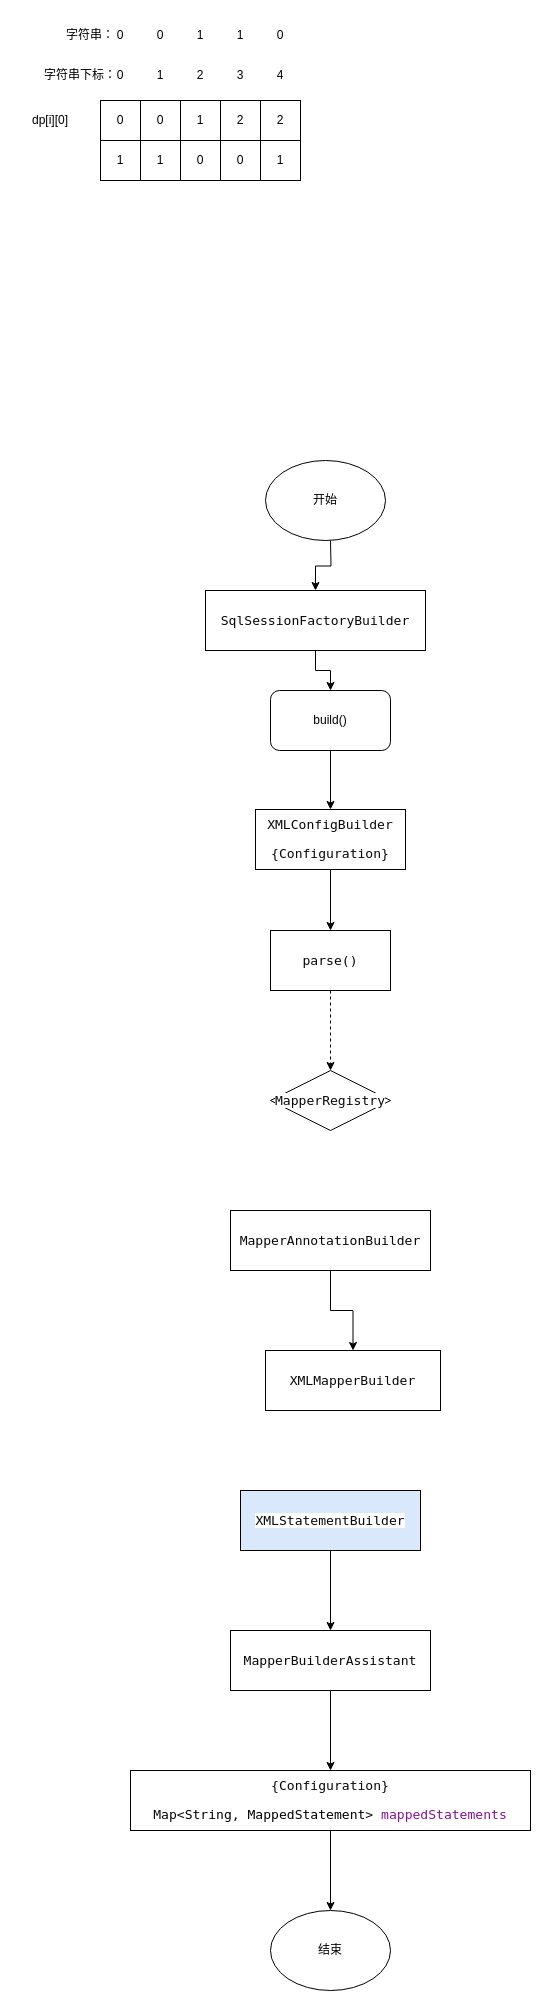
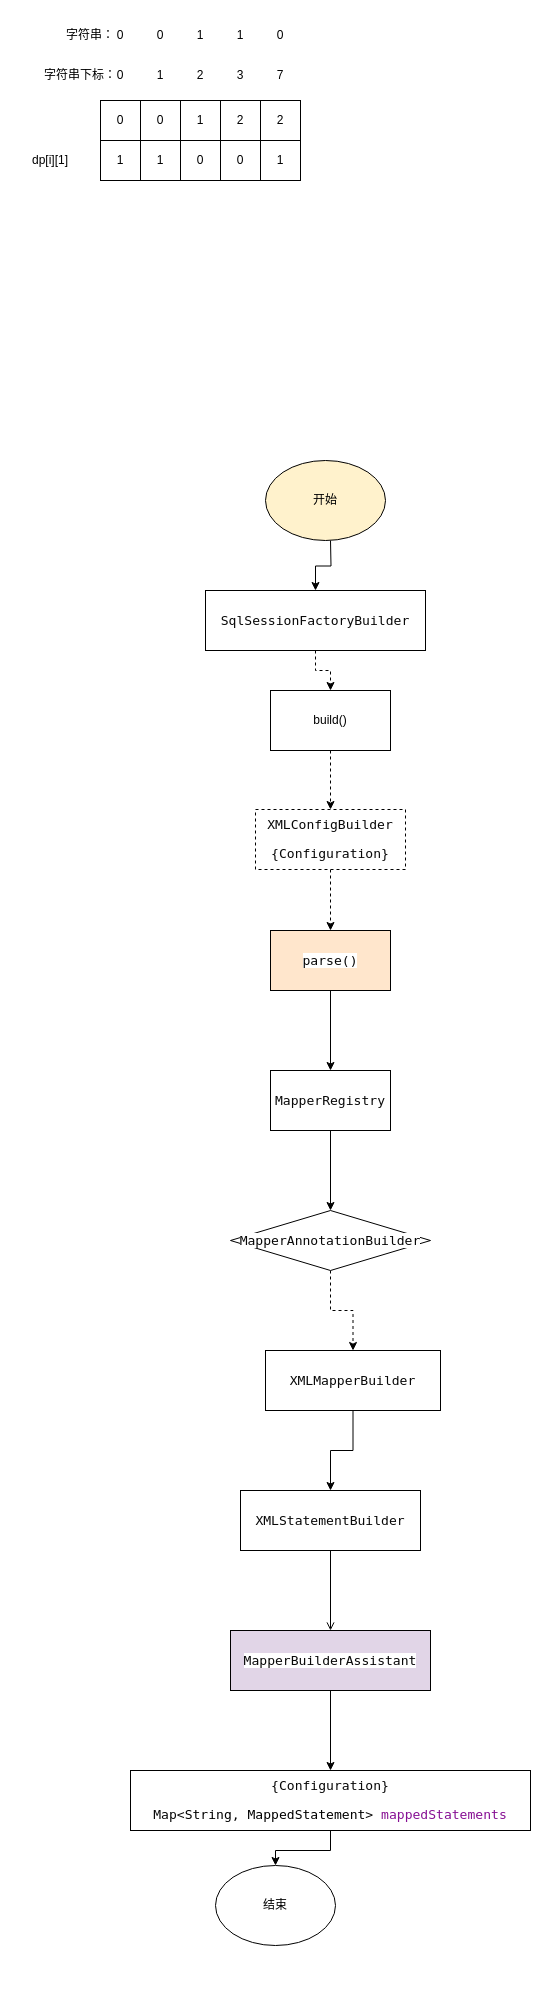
  <mxCell id="0" />
  <mxCell id="1" parent="0" />
  <mxCell id="2" value="0" style="rounded=0;whiteSpace=wrap;html=1;" parent="1" vertex="1"><mxGeometry x="100" y="100" width="40" height="40" as="geometry" /></mxCell>
  <mxCell id="3" value="0" style="rounded=0;whiteSpace=wrap;html=1;" parent="1" vertex="1"><mxGeometry x="140" y="100" width="40" height="40" as="geometry" /></mxCell>
  <mxCell id="4" value="1" style="rounded=0;whiteSpace=wrap;html=1;" parent="1" vertex="1"><mxGeometry x="180" y="100" width="40" height="40" as="geometry" /></mxCell>
  <mxCell id="5" value="2" style="rounded=0;whiteSpace=wrap;html=1;" parent="1" vertex="1"><mxGeometry x="220" y="100" width="40" height="40" as="geometry" /></mxCell>
  <mxCell id="6" value="1" style="rounded=0;whiteSpace=wrap;html=1;" parent="1" vertex="1"><mxGeometry x="100" y="140" width="40" height="40" as="geometry" /></mxCell>
  <mxCell id="7" value="1" style="rounded=0;whiteSpace=wrap;html=1;" parent="1" vertex="1"><mxGeometry x="140" y="140" width="40" height="40" as="geometry" /></mxCell>
  <mxCell id="8" value="0" style="rounded=0;whiteSpace=wrap;html=1;" parent="1" vertex="1"><mxGeometry x="180" y="140" width="40" height="40" as="geometry" /></mxCell>
- <mxCell id="9" value="dp[i][0]" style="text;html=1;strokeColor=none;fillColor=none;align=center;verticalAlign=middle;whiteSpace=wrap;rounded=0;" parent="1" vertex="1"><mxGeometry x="20" y="105" width="60" height="30" as="geometry" /></mxCell>
  <mxCell id="10" value="0" style="text;html=1;strokeColor=none;fillColor=none;align=center;verticalAlign=middle;whiteSpace=wrap;rounded=0;" parent="1" vertex="1"><mxGeometry x="90" y="60" width="60" height="30" as="geometry" /></mxCell>
  <mxCell id="11" value="1" style="text;html=1;strokeColor=none;fillColor=none;align=center;verticalAlign=middle;whiteSpace=wrap;rounded=0;" parent="1" vertex="1"><mxGeometry x="130" y="60" width="60" height="30" as="geometry" /></mxCell>
  <mxCell id="12" value="2" style="text;html=1;strokeColor=none;fillColor=none;align=center;verticalAlign=middle;whiteSpace=wrap;rounded=0;" parent="1" vertex="1"><mxGeometry x="170" y="60" width="60" height="30" as="geometry" /></mxCell>
  <mxCell id="13" value="3" style="text;html=1;strokeColor=none;fillColor=none;align=center;verticalAlign=middle;whiteSpace=wrap;rounded=0;" parent="1" vertex="1"><mxGeometry x="210" y="60" width="60" height="30" as="geometry" /></mxCell>
  <mxCell id="14" value="1" style="rounded=0;whiteSpace=wrap;html=1;" parent="1" vertex="1"><mxGeometry x="260" y="140" width="40" height="40" as="geometry" /></mxCell>
  <mxCell id="15" value="0" style="rounded=0;whiteSpace=wrap;html=1;" parent="1" vertex="1"><mxGeometry x="220" y="140" width="40" height="40" as="geometry" /></mxCell>
- <mxCell id="16" value="4" style="text;html=1;strokeColor=none;fillColor=none;align=center;verticalAlign=middle;whiteSpace=wrap;rounded=0;" parent="1" vertex="1"><mxGeometry x="250" y="60" width="60" height="30" as="geometry" /></mxCell>
+ <mxCell id="16" value="7" style="text;html=1;strokeColor=none;fillColor=none;align=center;verticalAlign=middle;whiteSpace=wrap;rounded=0;" parent="1" vertex="1"><mxGeometry x="250" y="60" width="60" height="30" as="geometry" /></mxCell>
  <mxCell id="17" value="2" style="rounded=0;whiteSpace=wrap;html=1;" parent="1" vertex="1"><mxGeometry x="260" y="100" width="40" height="40" as="geometry" /></mxCell>
+ <mxCell id="18" value="dp[i][1]" style="text;html=1;strokeColor=none;fillColor=none;align=center;verticalAlign=middle;whiteSpace=wrap;rounded=0;" parent="1" vertex="1"><mxGeometry x="20" y="145" width="60" height="30" as="geometry" /></mxCell>
  <mxCell id="19" value="字符串下标：" style="text;html=1;strokeColor=none;fillColor=none;align=center;verticalAlign=middle;whiteSpace=wrap;rounded=0;" parent="1" vertex="1"><mxGeometry x="40" y="60" width="80" height="30" as="geometry" /></mxCell>
  <mxCell id="20" value="字符串：" style="text;html=1;strokeColor=none;fillColor=none;align=center;verticalAlign=middle;whiteSpace=wrap;rounded=0;" parent="1" vertex="1"><mxGeometry x="50" y="20" width="80" height="30" as="geometry" /></mxCell>
  <mxCell id="21" value="0" style="text;html=1;strokeColor=none;fillColor=none;align=center;verticalAlign=middle;whiteSpace=wrap;rounded=0;" parent="1" vertex="1"><mxGeometry x="90" y="20" width="60" height="30" as="geometry" /></mxCell>
  <mxCell id="22" value="0" style="text;html=1;strokeColor=none;fillColor=none;align=center;verticalAlign=middle;whiteSpace=wrap;rounded=0;" parent="1" vertex="1"><mxGeometry x="130" y="20" width="60" height="30" as="geometry" /></mxCell>
  <mxCell id="23" value="1" style="text;html=1;strokeColor=none;fillColor=none;align=center;verticalAlign=middle;whiteSpace=wrap;rounded=0;" parent="1" vertex="1"><mxGeometry x="170" y="20" width="60" height="30" as="geometry" /></mxCell>
  <mxCell id="24" value="1" style="text;html=1;strokeColor=none;fillColor=none;align=center;verticalAlign=middle;whiteSpace=wrap;rounded=0;" parent="1" vertex="1"><mxGeometry x="210" y="20" width="60" height="30" as="geometry" /></mxCell>
  <mxCell id="25" value="0" style="text;html=1;strokeColor=none;fillColor=none;align=center;verticalAlign=middle;whiteSpace=wrap;rounded=0;" parent="1" vertex="1"><mxGeometry x="250" y="20" width="60" height="30" as="geometry" /></mxCell>
  <mxCell id="26" value="" style="edgeStyle=orthogonalEdgeStyle;rounded=0;orthogonalLoop=1;jettySize=auto;html=1;" edge="1" parent="1" target="28"><mxGeometry relative="1" as="geometry"><mxPoint x="330" y="540" as="sourcePoint" /></mxGeometry></mxCell>
- <mxCell id="27" value="" style="edgeStyle=orthogonalEdgeStyle;rounded=0;orthogonalLoop=1;jettySize=auto;html=1;" edge="1" parent="1" source="28" target="30"><mxGeometry relative="1" as="geometry" /></mxCell>
+ <mxCell id="27" value="" style="edgeStyle=orthogonalEdgeStyle;rounded=0;orthogonalLoop=1;jettySize=auto;html=1;dashed=1;" edge="1" parent="1" source="28" target="30"><mxGeometry relative="1" as="geometry" /></mxCell>
  <mxCell id="28" value="&lt;div style=&quot;background-color:#ffffff;color:#080808&quot;&gt;&lt;pre style=&quot;font-family:'JetBrains Mono',monospace;font-size:9.8pt;&quot;&gt;SqlSessionFactoryBuilder&lt;/pre&gt;&lt;/div&gt;" style="whiteSpace=wrap;html=1;" vertex="1" parent="1"><mxGeometry x="205" y="590" width="220" height="60" as="geometry" /></mxCell>
- <mxCell id="29" value="" style="edgeStyle=orthogonalEdgeStyle;rounded=0;orthogonalLoop=1;jettySize=auto;html=1;" edge="1" parent="1" source="30" target="32"><mxGeometry relative="1" as="geometry" /></mxCell>
- <mxCell id="30" value="build()" style="whiteSpace=wrap;html=1;rounded=1;" vertex="1" parent="1"><mxGeometry x="270" y="690" width="120" height="60" as="geometry" /></mxCell>
- <mxCell id="31" value="" style="edgeStyle=orthogonalEdgeStyle;rounded=0;orthogonalLoop=1;jettySize=auto;html=1;" edge="1" parent="1" source="32" target="34"><mxGeometry relative="1" as="geometry" /></mxCell>
- <mxCell id="32" value="&lt;div style=&quot;background-color:#ffffff;color:#080808&quot;&gt;&lt;pre style=&quot;font-family:'JetBrains Mono',monospace;font-size:9.8pt;&quot;&gt;XMLConfigBuilder&lt;/pre&gt;&lt;pre style=&quot;font-family:'JetBrains Mono',monospace;font-size:9.8pt;&quot;&gt;{Configuration}&lt;/pre&gt;&lt;/div&gt;" style="whiteSpace=wrap;html=1;" vertex="1" parent="1"><mxGeometry x="255" y="809" width="150" height="60" as="geometry" /></mxCell>
- <mxCell id="33" value="" style="edgeStyle=orthogonalEdgeStyle;rounded=0;orthogonalLoop=1;jettySize=auto;html=1;dashed=1;" edge="1" parent="1" source="34" target="36"><mxGeometry relative="1" as="geometry" /></mxCell>
- <mxCell id="34" value="&lt;div style=&quot;background-color:#ffffff;color:#080808&quot;&gt;&lt;pre style=&quot;font-family:'JetBrains Mono',monospace;font-size:9.8pt;&quot;&gt;parse()&lt;/pre&gt;&lt;/div&gt;" style="whiteSpace=wrap;html=1;" vertex="1" parent="1"><mxGeometry x="270" y="930" width="120" height="60" as="geometry" /></mxCell>
- <mxCell id="36" value="&lt;div style=&quot;background-color:#ffffff;color:#080808&quot;&gt;&lt;pre style=&quot;font-family:'JetBrains Mono',monospace;font-size:9.8pt;&quot;&gt;MapperRegistry&lt;/pre&gt;&lt;/div&gt;" style="rhombus;whiteSpace=wrap;html=1;" vertex="1" parent="1"><mxGeometry x="270" y="1070" width="120" height="60" as="geometry" /></mxCell>
- <mxCell id="37" value="" style="edgeStyle=orthogonalEdgeStyle;rounded=0;orthogonalLoop=1;jettySize=auto;html=1;" edge="1" parent="1" source="38" target="40"><mxGeometry relative="1" as="geometry" /></mxCell>
- <mxCell id="38" value="&lt;div style=&quot;background-color:#ffffff;color:#080808&quot;&gt;&lt;pre style=&quot;font-family:'JetBrains Mono',monospace;font-size:9.8pt;&quot;&gt;MapperAnnotationBuilder&lt;/pre&gt;&lt;/div&gt;" style="whiteSpace=wrap;html=1;" vertex="1" parent="1"><mxGeometry x="230" y="1210" width="200" height="60" as="geometry" /></mxCell>
+ <mxCell id="29" value="" style="edgeStyle=orthogonalEdgeStyle;rounded=0;orthogonalLoop=1;jettySize=auto;html=1;dashed=1;" edge="1" parent="1" source="30" target="32"><mxGeometry relative="1" as="geometry" /></mxCell>
+ <mxCell id="30" value="build()" style="whiteSpace=wrap;html=1;" vertex="1" parent="1"><mxGeometry x="270" y="690" width="120" height="60" as="geometry" /></mxCell>
+ <mxCell id="31" value="" style="edgeStyle=orthogonalEdgeStyle;rounded=0;orthogonalLoop=1;jettySize=auto;html=1;dashed=1;" edge="1" parent="1" source="32" target="34"><mxGeometry relative="1" as="geometry" /></mxCell>
+ <mxCell id="32" value="&lt;div style=&quot;background-color:#ffffff;color:#080808&quot;&gt;&lt;pre style=&quot;font-family:'JetBrains Mono',monospace;font-size:9.8pt;&quot;&gt;XMLConfigBuilder&lt;/pre&gt;&lt;pre style=&quot;font-family:'JetBrains Mono',monospace;font-size:9.8pt;&quot;&gt;{Configuration}&lt;/pre&gt;&lt;/div&gt;" style="whiteSpace=wrap;html=1;dashed=1;" vertex="1" parent="1"><mxGeometry x="255" y="809" width="150" height="60" as="geometry" /></mxCell>
+ <mxCell id="33" value="" style="edgeStyle=orthogonalEdgeStyle;rounded=0;orthogonalLoop=1;jettySize=auto;html=1;" edge="1" parent="1" source="34" target="36"><mxGeometry relative="1" as="geometry" /></mxCell>
+ <mxCell id="34" value="&lt;div style=&quot;background-color:#ffffff;color:#080808&quot;&gt;&lt;pre style=&quot;font-family:'JetBrains Mono',monospace;font-size:9.8pt;&quot;&gt;parse()&lt;/pre&gt;&lt;/div&gt;" style="whiteSpace=wrap;html=1;fillColor=#ffe6cc;" vertex="1" parent="1"><mxGeometry x="270" y="930" width="120" height="60" as="geometry" /></mxCell>
+ <mxCell id="35" value="" style="edgeStyle=orthogonalEdgeStyle;rounded=0;orthogonalLoop=1;jettySize=auto;html=1;" edge="1" parent="1" source="36" target="38"><mxGeometry relative="1" as="geometry" /></mxCell>
+ <mxCell id="36" value="&lt;div style=&quot;background-color:#ffffff;color:#080808&quot;&gt;&lt;pre style=&quot;font-family:'JetBrains Mono',monospace;font-size:9.8pt;&quot;&gt;MapperRegistry&lt;/pre&gt;&lt;/div&gt;" style="whiteSpace=wrap;html=1;" vertex="1" parent="1"><mxGeometry x="270" y="1070" width="120" height="60" as="geometry" /></mxCell>
+ <mxCell id="37" value="" style="edgeStyle=orthogonalEdgeStyle;rounded=0;orthogonalLoop=1;jettySize=auto;html=1;dashed=1;" edge="1" parent="1" source="38" target="40"><mxGeometry relative="1" as="geometry" /></mxCell>
+ <mxCell id="38" value="&lt;div style=&quot;background-color:#ffffff;color:#080808&quot;&gt;&lt;pre style=&quot;font-family:'JetBrains Mono',monospace;font-size:9.8pt;&quot;&gt;MapperAnnotationBuilder&lt;/pre&gt;&lt;/div&gt;" style="rhombus;whiteSpace=wrap;html=1;" vertex="1" parent="1"><mxGeometry x="230" y="1210" width="200" height="60" as="geometry" /></mxCell>
+ <mxCell id="39" value="" style="edgeStyle=orthogonalEdgeStyle;rounded=0;orthogonalLoop=1;jettySize=auto;html=1;" edge="1" parent="1" source="40" target="42"><mxGeometry relative="1" as="geometry" /></mxCell>
  <mxCell id="40" value="&lt;div style=&quot;background-color:#ffffff;color:#080808&quot;&gt;&lt;pre style=&quot;font-family:'JetBrains Mono',monospace;font-size:9.8pt;&quot;&gt;XMLMapperBuilder&lt;/pre&gt;&lt;/div&gt;" style="whiteSpace=wrap;html=1;" vertex="1" parent="1"><mxGeometry x="265" y="1350" width="175" height="60" as="geometry" /></mxCell>
- <mxCell id="41" value="" style="edgeStyle=orthogonalEdgeStyle;rounded=0;orthogonalLoop=1;jettySize=auto;html=1;" edge="1" parent="1" source="42" target="45"><mxGeometry relative="1" as="geometry" /></mxCell>
- <mxCell id="42" value="&lt;div style=&quot;background-color:#ffffff;color:#080808&quot;&gt;&lt;pre style=&quot;font-family:'JetBrains Mono',monospace;font-size:9.8pt;&quot;&gt;XMLStatementBuilder&lt;/pre&gt;&lt;/div&gt;" style="whiteSpace=wrap;html=1;fillColor=#dae8fc;" vertex="1" parent="1"><mxGeometry x="240" y="1490" width="180" height="60" as="geometry" /></mxCell>
- <mxCell id="43" value="开始" style="ellipse;whiteSpace=wrap;html=1;" vertex="1" parent="1"><mxGeometry x="265" y="460" width="120" height="80" as="geometry" /></mxCell>
+ <mxCell id="41" value="" style="edgeStyle=orthogonalEdgeStyle;rounded=0;orthogonalLoop=1;jettySize=auto;html=1;endArrow=open;" edge="1" parent="1" source="42" target="45"><mxGeometry relative="1" as="geometry" /></mxCell>
+ <mxCell id="42" value="&lt;div style=&quot;background-color:#ffffff;color:#080808&quot;&gt;&lt;pre style=&quot;font-family:'JetBrains Mono',monospace;font-size:9.8pt;&quot;&gt;XMLStatementBuilder&lt;/pre&gt;&lt;/div&gt;" style="whiteSpace=wrap;html=1;" vertex="1" parent="1"><mxGeometry x="240" y="1490" width="180" height="60" as="geometry" /></mxCell>
+ <mxCell id="43" value="开始" style="ellipse;whiteSpace=wrap;html=1;fillColor=#fff2cc;" vertex="1" parent="1"><mxGeometry x="265" y="460" width="120" height="80" as="geometry" /></mxCell>
  <mxCell id="44" value="" style="edgeStyle=orthogonalEdgeStyle;rounded=0;orthogonalLoop=1;jettySize=auto;html=1;" edge="1" parent="1" source="45" target="47"><mxGeometry relative="1" as="geometry" /></mxCell>
- <mxCell id="45" value="&lt;div style=&quot;background-color:#ffffff;color:#080808&quot;&gt;&lt;pre style=&quot;font-family:'JetBrains Mono',monospace;font-size:9.8pt;&quot;&gt;MapperBuilderAssistant&lt;/pre&gt;&lt;/div&gt;" style="whiteSpace=wrap;html=1;" vertex="1" parent="1"><mxGeometry x="230" y="1630" width="200" height="60" as="geometry" /></mxCell>
+ <mxCell id="45" value="&lt;div style=&quot;background-color:#ffffff;color:#080808&quot;&gt;&lt;pre style=&quot;font-family:'JetBrains Mono',monospace;font-size:9.8pt;&quot;&gt;MapperBuilderAssistant&lt;/pre&gt;&lt;/div&gt;" style="whiteSpace=wrap;html=1;fillColor=#e1d5e7;" vertex="1" parent="1"><mxGeometry x="230" y="1630" width="200" height="60" as="geometry" /></mxCell>
  <mxCell id="46" style="edgeStyle=orthogonalEdgeStyle;rounded=0;orthogonalLoop=1;jettySize=auto;html=1;exitX=0.5;exitY=1;exitDx=0;exitDy=0;entryX=0.5;entryY=0;entryDx=0;entryDy=0;" edge="1" parent="1" source="47" target="48"><mxGeometry relative="1" as="geometry" /></mxCell>
  <mxCell id="47" value="&lt;div style=&quot;background-color:#ffffff;color:#080808&quot;&gt;&lt;pre style=&quot;font-family:'JetBrains Mono',monospace;font-size:9.8pt;&quot;&gt;&lt;pre style=&quot;border-color: var(--border-color); font-family: &amp;quot;JetBrains Mono&amp;quot;, monospace; font-size: 9.8pt;&quot;&gt;{Configuration}&lt;/pre&gt;&lt;/pre&gt;&lt;pre style=&quot;font-family:'JetBrains Mono',monospace;font-size:9.8pt;&quot;&gt;Map&amp;lt;&lt;span style=&quot;color:#000000;&quot;&gt;String&lt;/span&gt;, &lt;span style=&quot;color:#000000;&quot;&gt;MappedStatement&lt;/span&gt;&amp;gt; &lt;span style=&quot;color:#871094;&quot;&gt;mappedStatements&lt;/span&gt;&lt;/pre&gt;&lt;/div&gt;" style="whiteSpace=wrap;html=1;" vertex="1" parent="1"><mxGeometry x="130" y="1770" width="400" height="60" as="geometry" /></mxCell>
- <mxCell id="48" value="结束" style="ellipse;whiteSpace=wrap;html=1;" vertex="1" parent="1"><mxGeometry x="270" y="1910" width="120" height="80" as="geometry" /></mxCell>
+ <mxCell id="48" value="结束" style="ellipse;whiteSpace=wrap;html=1;" vertex="1" parent="1"><mxGeometry x="215" y="1865" width="120" height="80" as="geometry" /></mxCell>
